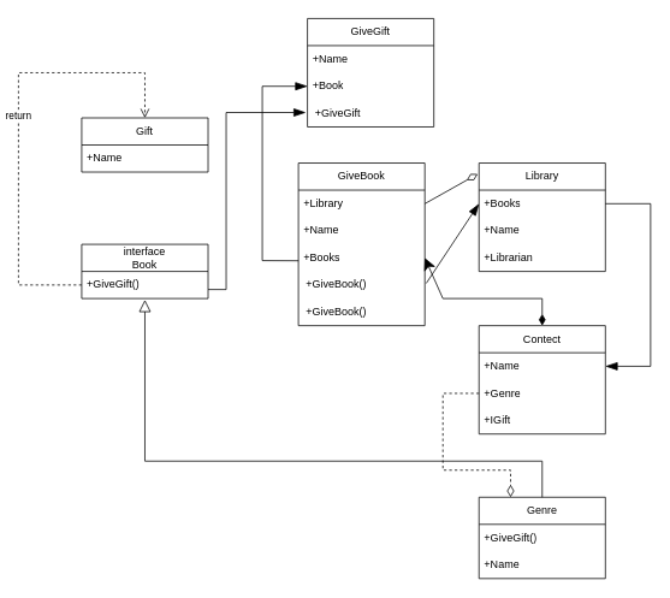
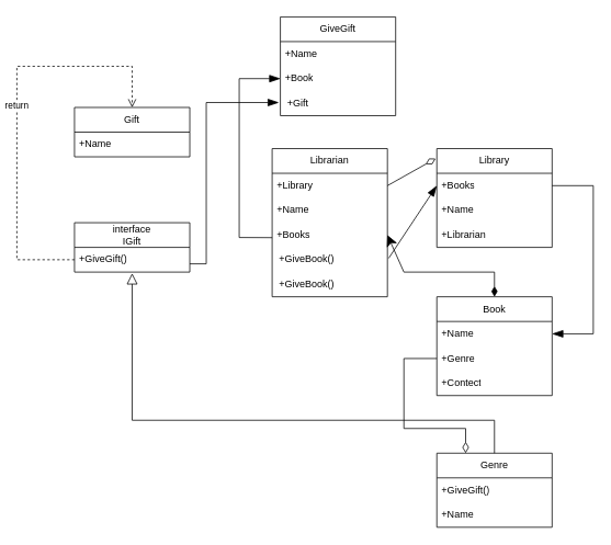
  <mxCell id="0" />
  <mxCell id="1" parent="0" />
  <mxCell id="2" value="Gift" style="swimlane;fontStyle=0;childLayout=stackLayout;horizontal=1;startSize=30;horizontalStack=0;resizeParent=1;resizeParentMax=0;resizeLast=0;collapsible=1;marginBottom=0;whiteSpace=wrap;html=1;" vertex="1" parent="1"><mxGeometry x="90" y="130" width="140" height="60" as="geometry" /></mxCell>
  <mxCell id="3" value="+Name" style="text;strokeColor=none;fillColor=none;align=left;verticalAlign=middle;spacingLeft=4;spacingRight=4;overflow=hidden;points=[[0,0.5],[1,0.5]];portConstraint=eastwest;rotatable=0;whiteSpace=wrap;html=1;" vertex="1" parent="2"><mxGeometry y="30" width="140" height="30" as="geometry" /></mxCell>
- <mxCell id="4" value="interface&lt;br&gt;Book" style="swimlane;fontStyle=0;childLayout=stackLayout;horizontal=1;startSize=30;horizontalStack=0;resizeParent=1;resizeParentMax=0;resizeLast=0;collapsible=1;marginBottom=0;whiteSpace=wrap;html=1;" vertex="1" parent="1"><mxGeometry x="90" y="270" width="140" height="60" as="geometry" /></mxCell>
+ <mxCell id="4" value="interface&lt;br&gt;IGift" style="swimlane;fontStyle=0;childLayout=stackLayout;horizontal=1;startSize=30;horizontalStack=0;resizeParent=1;resizeParentMax=0;resizeLast=0;collapsible=1;marginBottom=0;whiteSpace=wrap;html=1;" vertex="1" parent="1"><mxGeometry x="90" y="270" width="140" height="60" as="geometry" /></mxCell>
  <mxCell id="5" value="+GiveGift()" style="text;strokeColor=none;fillColor=none;align=left;verticalAlign=middle;spacingLeft=4;spacingRight=4;overflow=hidden;points=[[0,0.5],[1,0.5]];portConstraint=eastwest;rotatable=0;whiteSpace=wrap;html=1;" vertex="1" parent="4"><mxGeometry y="30" width="140" height="30" as="geometry" /></mxCell>
  <mxCell id="6" value="return" style="html=1;verticalAlign=bottom;endArrow=open;dashed=1;endSize=8;rounded=0;strokeWidth=1;entryX=0.5;entryY=0;entryDx=0;entryDy=0;" edge="1" parent="1" target="2"><mxGeometry relative="1" as="geometry"><mxPoint x="90" y="315" as="sourcePoint" /><mxPoint x="240" y="370" as="targetPoint" /><Array as="points"><mxPoint x="20" y="315" /><mxPoint x="20" y="175" /><mxPoint x="20" y="80" /><mxPoint x="160" y="80" /></Array></mxGeometry></mxCell>
- <mxCell id="7" value="GiveBook" style="swimlane;fontStyle=0;childLayout=stackLayout;horizontal=1;startSize=30;horizontalStack=0;resizeParent=1;resizeParentMax=0;resizeLast=0;collapsible=1;marginBottom=0;whiteSpace=wrap;html=1;" vertex="1" parent="1"><mxGeometry x="330" y="180" width="140" height="180" as="geometry" /></mxCell>
+ <mxCell id="7" value="Librarian" style="swimlane;fontStyle=0;childLayout=stackLayout;horizontal=1;startSize=30;horizontalStack=0;resizeParent=1;resizeParentMax=0;resizeLast=0;collapsible=1;marginBottom=0;whiteSpace=wrap;html=1;" vertex="1" parent="1"><mxGeometry x="330" y="180" width="140" height="180" as="geometry" /></mxCell>
  <mxCell id="8" value="+Library" style="text;strokeColor=none;fillColor=none;align=left;verticalAlign=middle;spacingLeft=4;spacingRight=4;overflow=hidden;points=[[0,0.5],[1,0.5]];portConstraint=eastwest;rotatable=0;whiteSpace=wrap;html=1;" vertex="1" parent="7"><mxGeometry y="30" width="140" height="30" as="geometry" /></mxCell>
  <mxCell id="9" value="" style="endArrow=blockThin;html=1;rounded=0;strokeWidth=1;endSize=11;exitX=1.011;exitY=0.439;exitDx=0;exitDy=0;exitPerimeter=0;endFill=1;entryX=0;entryY=0.5;entryDx=0;entryDy=0;" edge="1" parent="7" target="32"><mxGeometry width="50" height="50" relative="1" as="geometry"><mxPoint y="108.17" as="sourcePoint" /><mxPoint x="-40" y="-100" as="targetPoint" /><Array as="points"><mxPoint x="-40" y="108" /><mxPoint x="-40" y="-85" /></Array></mxGeometry></mxCell>
  <mxCell id="10" value="+Name" style="text;strokeColor=none;fillColor=none;align=left;verticalAlign=middle;spacingLeft=4;spacingRight=4;overflow=hidden;points=[[0,0.5],[1,0.5]];portConstraint=eastwest;rotatable=0;whiteSpace=wrap;html=1;" vertex="1" parent="7"><mxGeometry y="60" width="140" height="30" as="geometry" /></mxCell>
  <mxCell id="11" value="+Books" style="text;strokeColor=none;fillColor=none;align=left;verticalAlign=middle;spacingLeft=4;spacingRight=4;overflow=hidden;points=[[0,0.5],[1,0.5]];portConstraint=eastwest;rotatable=0;whiteSpace=wrap;html=1;" vertex="1" parent="7"><mxGeometry y="90" width="140" height="30" as="geometry" /></mxCell>
  <mxCell id="12" value="&amp;nbsp; +GiveBook()" style="text;html=1;align=left;verticalAlign=middle;resizable=0;points=[];autosize=1;strokeColor=none;fillColor=none;" vertex="1" parent="7"><mxGeometry y="120" width="140" height="30" as="geometry" /></mxCell>
  <mxCell id="13" value="&amp;nbsp; +GiveBook()" style="text;html=1;align=left;verticalAlign=middle;resizable=0;points=[];autosize=1;strokeColor=none;fillColor=none;" vertex="1" parent="7"><mxGeometry y="150" width="140" height="30" as="geometry" /></mxCell>
  <mxCell id="14" value="Library" style="swimlane;fontStyle=0;childLayout=stackLayout;horizontal=1;startSize=30;horizontalStack=0;resizeParent=1;resizeParentMax=0;resizeLast=0;collapsible=1;marginBottom=0;whiteSpace=wrap;html=1;" vertex="1" parent="1"><mxGeometry x="530" y="180" width="140" height="120" as="geometry" /></mxCell>
  <mxCell id="15" value="+Books" style="text;strokeColor=none;fillColor=none;align=left;verticalAlign=middle;spacingLeft=4;spacingRight=4;overflow=hidden;points=[[0,0.5],[1,0.5]];portConstraint=eastwest;rotatable=0;whiteSpace=wrap;html=1;" vertex="1" parent="14"><mxGeometry y="30" width="140" height="30" as="geometry" /></mxCell>
  <mxCell id="16" value="+Name" style="text;strokeColor=none;fillColor=none;align=left;verticalAlign=middle;spacingLeft=4;spacingRight=4;overflow=hidden;points=[[0,0.5],[1,0.5]];portConstraint=eastwest;rotatable=0;whiteSpace=wrap;html=1;" vertex="1" parent="14"><mxGeometry y="60" width="140" height="30" as="geometry" /></mxCell>
  <mxCell id="17" value="+Librarian" style="text;strokeColor=none;fillColor=none;align=left;verticalAlign=middle;spacingLeft=4;spacingRight=4;overflow=hidden;points=[[0,0.5],[1,0.5]];portConstraint=eastwest;rotatable=0;whiteSpace=wrap;html=1;" vertex="1" parent="14"><mxGeometry y="90" width="140" height="30" as="geometry" /></mxCell>
- <mxCell id="18" value="Contect" style="swimlane;fontStyle=0;childLayout=stackLayout;horizontal=1;startSize=30;horizontalStack=0;resizeParent=1;resizeParentMax=0;resizeLast=0;collapsible=1;marginBottom=0;whiteSpace=wrap;html=1;" vertex="1" parent="1"><mxGeometry x="530" y="360" width="140" height="120" as="geometry" /></mxCell>
+ <mxCell id="18" value="Book" style="swimlane;fontStyle=0;childLayout=stackLayout;horizontal=1;startSize=30;horizontalStack=0;resizeParent=1;resizeParentMax=0;resizeLast=0;collapsible=1;marginBottom=0;whiteSpace=wrap;html=1;" vertex="1" parent="1"><mxGeometry x="530" y="360" width="140" height="120" as="geometry" /></mxCell>
  <mxCell id="19" value="+Name" style="text;strokeColor=none;fillColor=none;align=left;verticalAlign=middle;spacingLeft=4;spacingRight=4;overflow=hidden;points=[[0,0.5],[1,0.5]];portConstraint=eastwest;rotatable=0;whiteSpace=wrap;html=1;" vertex="1" parent="18"><mxGeometry y="30" width="140" height="30" as="geometry" /></mxCell>
  <mxCell id="20" value="+Genre" style="text;strokeColor=none;fillColor=none;align=left;verticalAlign=middle;spacingLeft=4;spacingRight=4;overflow=hidden;points=[[0,0.5],[1,0.5]];portConstraint=eastwest;rotatable=0;whiteSpace=wrap;html=1;" vertex="1" parent="18"><mxGeometry y="60" width="140" height="30" as="geometry" /></mxCell>
- <mxCell id="21" value="+IGift" style="text;strokeColor=none;fillColor=none;align=left;verticalAlign=middle;spacingLeft=4;spacingRight=4;overflow=hidden;points=[[0,0.5],[1,0.5]];portConstraint=eastwest;rotatable=0;whiteSpace=wrap;html=1;" vertex="1" parent="18"><mxGeometry y="90" width="140" height="30" as="geometry" /></mxCell>
+ <mxCell id="21" value="+Contect" style="text;strokeColor=none;fillColor=none;align=left;verticalAlign=middle;spacingLeft=4;spacingRight=4;overflow=hidden;points=[[0,0.5],[1,0.5]];portConstraint=eastwest;rotatable=0;whiteSpace=wrap;html=1;" vertex="1" parent="18"><mxGeometry y="90" width="140" height="30" as="geometry" /></mxCell>
  <mxCell id="22" value="Genre" style="swimlane;fontStyle=0;childLayout=stackLayout;horizontal=1;startSize=30;horizontalStack=0;resizeParent=1;resizeParentMax=0;resizeLast=0;collapsible=1;marginBottom=0;whiteSpace=wrap;html=1;" vertex="1" parent="1"><mxGeometry x="530" y="550" width="140" height="90" as="geometry" /></mxCell>
  <mxCell id="23" value="+GiveGift()" style="text;strokeColor=none;fillColor=none;align=left;verticalAlign=middle;spacingLeft=4;spacingRight=4;overflow=hidden;points=[[0,0.5],[1,0.5]];portConstraint=eastwest;rotatable=0;whiteSpace=wrap;html=1;" vertex="1" parent="22"><mxGeometry y="30" width="140" height="30" as="geometry" /></mxCell>
  <mxCell id="24" value="+Name" style="text;strokeColor=none;fillColor=none;align=left;verticalAlign=middle;spacingLeft=4;spacingRight=4;overflow=hidden;points=[[0,0.5],[1,0.5]];portConstraint=eastwest;rotatable=0;whiteSpace=wrap;html=1;" vertex="1" parent="22"><mxGeometry y="60" width="140" height="30" as="geometry" /></mxCell>
  <mxCell id="25" value="" style="endArrow=block;html=1;rounded=0;strokeWidth=1;endSize=11;exitX=0.5;exitY=0;exitDx=0;exitDy=0;entryX=0.5;entryY=1.048;entryDx=0;entryDy=0;entryPerimeter=0;endFill=0;" edge="1" parent="1" source="22" target="5"><mxGeometry width="50" height="50" relative="1" as="geometry"><mxPoint x="570" y="550" as="sourcePoint" /><mxPoint x="620" y="500" as="targetPoint" /><Array as="points"><mxPoint x="600" y="510" /><mxPoint x="160" y="510" /></Array></mxGeometry></mxCell>
  <mxCell id="26" value="" style="endArrow=diamondThin;html=1;rounded=0;strokeWidth=1;endSize=11;entryX=-0.01;entryY=0.101;entryDx=0;entryDy=0;endFill=0;entryPerimeter=0;" edge="1" parent="1" target="14"><mxGeometry width="50" height="50" relative="1" as="geometry"><mxPoint x="470" y="225" as="sourcePoint" /><mxPoint x="510" y="450" as="targetPoint" /></mxGeometry></mxCell>
  <mxCell id="27" value="" style="endArrow=blockThin;html=1;rounded=0;strokeWidth=1;endSize=11;exitX=1.011;exitY=0.439;exitDx=0;exitDy=0;exitPerimeter=0;entryX=0;entryY=0.5;entryDx=0;entryDy=0;endFill=1;" edge="1" parent="1" source="12" target="15"><mxGeometry width="50" height="50" relative="1" as="geometry"><mxPoint x="480" y="350" as="sourcePoint" /><mxPoint x="530" y="300" as="targetPoint" /></mxGeometry></mxCell>
  <mxCell id="28" value="" style="endArrow=blockThin;html=1;rounded=0;strokeWidth=1;endSize=11;exitX=1;exitY=0.5;exitDx=0;exitDy=0;entryX=1;entryY=0.5;entryDx=0;entryDy=0;endFill=1;" edge="1" parent="1" source="15" target="19"><mxGeometry width="50" height="50" relative="1" as="geometry"><mxPoint x="481.54" y="323.17" as="sourcePoint" /><mxPoint x="540" y="235" as="targetPoint" /><Array as="points"><mxPoint x="720" y="225" /><mxPoint x="720" y="405" /></Array></mxGeometry></mxCell>
- <mxCell id="29" value="" style="endArrow=diamondThin;html=1;rounded=0;strokeWidth=1;endSize=11;entryX=0.25;entryY=0;entryDx=0;entryDy=0;endFill=0;exitX=0;exitY=0.5;exitDx=0;exitDy=0;dashed=1;" edge="1" parent="1" source="20" target="22"><mxGeometry width="50" height="50" relative="1" as="geometry"><mxPoint x="480" y="235" as="sourcePoint" /><mxPoint x="538.6" y="202.12" as="targetPoint" /><Array as="points"><mxPoint x="490" y="435" /><mxPoint x="490" y="520" /><mxPoint x="565" y="520" /></Array></mxGeometry></mxCell>
+ <mxCell id="29" value="" style="endArrow=diamondThin;html=1;rounded=0;strokeWidth=1;endSize=11;entryX=0.25;entryY=0;entryDx=0;entryDy=0;endFill=0;exitX=0;exitY=0.5;exitDx=0;exitDy=0;" edge="1" parent="1" source="20" target="22"><mxGeometry width="50" height="50" relative="1" as="geometry"><mxPoint x="480" y="235" as="sourcePoint" /><mxPoint x="538.6" y="202.12" as="targetPoint" /><Array as="points"><mxPoint x="490" y="435" /><mxPoint x="490" y="520" /><mxPoint x="565" y="520" /></Array></mxGeometry></mxCell>
  <mxCell id="30" value="GiveGift" style="swimlane;fontStyle=0;childLayout=stackLayout;horizontal=1;startSize=30;horizontalStack=0;resizeParent=1;resizeParentMax=0;resizeLast=0;collapsible=1;marginBottom=0;whiteSpace=wrap;html=1;" vertex="1" parent="1"><mxGeometry x="340" y="20" width="140" height="120" as="geometry" /></mxCell>
  <mxCell id="31" value="+Name" style="text;strokeColor=none;fillColor=none;align=left;verticalAlign=middle;spacingLeft=4;spacingRight=4;overflow=hidden;points=[[0,0.5],[1,0.5]];portConstraint=eastwest;rotatable=0;whiteSpace=wrap;html=1;" vertex="1" parent="30"><mxGeometry y="30" width="140" height="30" as="geometry" /></mxCell>
  <mxCell id="32" value="+Book" style="text;strokeColor=none;fillColor=none;align=left;verticalAlign=middle;spacingLeft=4;spacingRight=4;overflow=hidden;points=[[0,0.5],[1,0.5]];portConstraint=eastwest;rotatable=0;whiteSpace=wrap;html=1;" vertex="1" parent="30"><mxGeometry y="60" width="140" height="30" as="geometry" /></mxCell>
- <mxCell id="33" value="&amp;nbsp; +GiveGift" style="text;html=1;align=left;verticalAlign=middle;resizable=0;points=[];autosize=1;strokeColor=none;fillColor=none;" vertex="1" parent="30"><mxGeometry y="90" width="140" height="30" as="geometry" /></mxCell>
+ <mxCell id="33" value="&amp;nbsp; +Gift" style="text;html=1;align=left;verticalAlign=middle;resizable=0;points=[];autosize=1;strokeColor=none;fillColor=none;" vertex="1" parent="30"><mxGeometry y="90" width="140" height="30" as="geometry" /></mxCell>
  <mxCell id="34" value="" style="endArrow=blockThin;html=1;rounded=0;strokeWidth=1;endSize=11;entryX=-0.013;entryY=0.468;entryDx=0;entryDy=0;entryPerimeter=0;endFill=1;" edge="1" parent="1" target="33"><mxGeometry width="50" height="50" relative="1" as="geometry"><mxPoint x="230" y="320" as="sourcePoint" /><mxPoint x="280" y="270" as="targetPoint" /><Array as="points"><mxPoint x="250" y="320" /><mxPoint x="250" y="124" /></Array></mxGeometry></mxCell>
  <mxCell id="35" value="" style="endArrow=classic;html=1;rounded=0;strokeWidth=1;endSize=11;entryX=1;entryY=0.5;entryDx=0;entryDy=0;exitX=0.5;exitY=0;exitDx=0;exitDy=0;startArrow=diamondThin;startFill=1;targetPerimeterSpacing=3;sourcePerimeterSpacing=4;startSize=10;" edge="1" parent="1" source="18" target="11"><mxGeometry width="50" height="50" relative="1" as="geometry"><mxPoint x="380" y="420" as="sourcePoint" /><mxPoint x="430" y="370" as="targetPoint" /><Array as="points"><mxPoint x="600" y="330" /><mxPoint x="490" y="330" /></Array></mxGeometry></mxCell>
